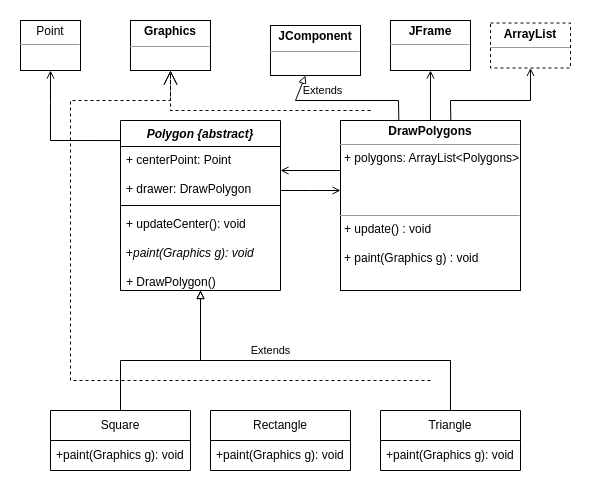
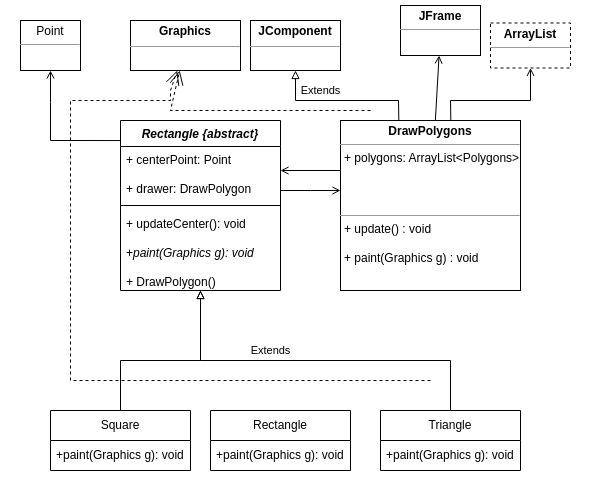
  <mxCell id="0" />
  <mxCell id="1" parent="0" />
  <mxCell id="2" value="Square" style="swimlane;fontStyle=0;childLayout=stackLayout;horizontal=1;startSize=30;horizontalStack=0;resizeParent=1;resizeParentMax=0;resizeLast=0;collapsible=1;marginBottom=0;whiteSpace=wrap;html=1;" vertex="1" parent="1"><mxGeometry x="50" y="410" width="140" height="60" as="geometry" /></mxCell>
  <mxCell id="3" value="+paint(Graphics g): void" style="text;strokeColor=none;fillColor=none;align=left;verticalAlign=middle;spacingLeft=4;spacingRight=4;overflow=hidden;points=[[0,0.5],[1,0.5]];portConstraint=eastwest;rotatable=0;whiteSpace=wrap;html=1;" vertex="1" parent="2"><mxGeometry y="30" width="140" height="30" as="geometry" /></mxCell>
  <mxCell id="4" value="Triangle" style="swimlane;fontStyle=0;childLayout=stackLayout;horizontal=1;startSize=30;horizontalStack=0;resizeParent=1;resizeParentMax=0;resizeLast=0;collapsible=1;marginBottom=0;whiteSpace=wrap;html=1;" vertex="1" parent="1"><mxGeometry x="380" y="410" width="140" height="60" as="geometry" /></mxCell>
  <mxCell id="5" value="+paint(Graphics g): void" style="text;strokeColor=none;fillColor=none;align=left;verticalAlign=middle;spacingLeft=4;spacingRight=4;overflow=hidden;points=[[0,0.5],[1,0.5]];portConstraint=eastwest;rotatable=0;whiteSpace=wrap;html=1;" vertex="1" parent="4"><mxGeometry y="30" width="140" height="30" as="geometry" /></mxCell>
  <mxCell id="6" value="Rectangle&lt;br&gt;" style="swimlane;fontStyle=0;childLayout=stackLayout;horizontal=1;startSize=30;horizontalStack=0;resizeParent=1;resizeParentMax=0;resizeLast=0;collapsible=1;marginBottom=0;whiteSpace=wrap;html=1;" vertex="1" parent="1"><mxGeometry x="210" y="410" width="140" height="60" as="geometry" /></mxCell>
  <mxCell id="7" value="+paint(Graphics g): void" style="text;strokeColor=none;fillColor=none;align=left;verticalAlign=middle;spacingLeft=4;spacingRight=4;overflow=hidden;points=[[0,0.5],[1,0.5]];portConstraint=eastwest;rotatable=0;whiteSpace=wrap;html=1;" vertex="1" parent="6"><mxGeometry y="30" width="140" height="30" as="geometry" /></mxCell>
- <mxCell id="8" value="&lt;i&gt;Polygon {abstract}&lt;/i&gt;" style="swimlane;fontStyle=1;align=center;verticalAlign=top;childLayout=stackLayout;horizontal=1;startSize=26;horizontalStack=0;resizeParent=1;resizeParentMax=0;resizeLast=0;collapsible=1;marginBottom=0;whiteSpace=wrap;html=1;" vertex="1" parent="1"><mxGeometry x="120" y="120" width="160" height="170" as="geometry" /></mxCell>
+ <mxCell id="8" value="&lt;i&gt;Rectangle {abstract}&lt;/i&gt;" style="swimlane;fontStyle=1;align=center;verticalAlign=top;childLayout=stackLayout;horizontal=1;startSize=26;horizontalStack=0;resizeParent=1;resizeParentMax=0;resizeLast=0;collapsible=1;marginBottom=0;whiteSpace=wrap;html=1;" vertex="1" parent="1"><mxGeometry x="120" y="120" width="160" height="170" as="geometry" /></mxCell>
  <mxCell id="9" value="+ centerPoint: Point&lt;br&gt;&lt;br&gt;+ drawer: DrawPolygon" style="text;strokeColor=none;fillColor=none;align=left;verticalAlign=top;spacingLeft=4;spacingRight=4;overflow=hidden;rotatable=0;points=[[0,0.5],[1,0.5]];portConstraint=eastwest;whiteSpace=wrap;html=1;" vertex="1" parent="8"><mxGeometry y="26" width="160" height="54" as="geometry" /></mxCell>
  <mxCell id="10" value="" style="line;strokeWidth=1;fillColor=none;align=left;verticalAlign=middle;spacingTop=-1;spacingLeft=3;spacingRight=3;rotatable=0;labelPosition=right;points=[];portConstraint=eastwest;strokeColor=inherit;" vertex="1" parent="8"><mxGeometry y="80" width="160" height="10" as="geometry" /></mxCell>
  <mxCell id="11" value="+ updateCenter(): void&lt;br&gt;&lt;br&gt;+&lt;i&gt;paint(Graphics g): void&lt;br&gt;&lt;br&gt;+ &lt;/i&gt;DrawPolygon()&lt;br&gt;&lt;br&gt;" style="text;strokeColor=none;fillColor=none;align=left;verticalAlign=top;spacingLeft=4;spacingRight=4;overflow=hidden;rotatable=0;points=[[0,0.5],[1,0.5]];portConstraint=eastwest;whiteSpace=wrap;html=1;" vertex="1" parent="8"><mxGeometry y="90" width="160" height="80" as="geometry" /></mxCell>
  <mxCell id="12" value="&lt;p style=&quot;margin:0px;margin-top:4px;text-align:center;&quot;&gt;&lt;b&gt;DrawPolygons&lt;/b&gt;&lt;/p&gt;&lt;hr size=&quot;1&quot;&gt;&lt;p style=&quot;margin:0px;margin-left:4px;&quot;&gt;+ polygons: ArrayList&amp;lt;Polygons&amp;gt;&lt;/p&gt;&lt;p style=&quot;margin:0px;margin-left:4px;&quot;&gt;&lt;br&gt;&lt;/p&gt;&lt;p style=&quot;margin:0px;margin-left:4px;&quot;&gt;&lt;br&gt;&lt;/p&gt;&lt;p style=&quot;margin:0px;margin-left:4px;&quot;&gt;&lt;br&gt;&lt;/p&gt;&lt;hr size=&quot;1&quot;&gt;&lt;p style=&quot;margin:0px;margin-left:4px;&quot;&gt;+ update() : void&lt;/p&gt;&lt;p style=&quot;margin:0px;margin-left:4px;&quot;&gt;&lt;br&gt;&lt;/p&gt;&lt;p style=&quot;margin:0px;margin-left:4px;&quot;&gt;+ paint(Graphics g) : void&lt;/p&gt;" style="verticalAlign=top;align=left;overflow=fill;fontSize=12;fontFamily=Helvetica;html=1;whiteSpace=wrap;" vertex="1" parent="1"><mxGeometry x="340" y="120" width="180" height="170" as="geometry" /></mxCell>
  <mxCell id="13" value="Extends" style="endArrow=block;endFill=0;html=1;rounded=0;" edge="1" parent="1" source="2" target="11"><mxGeometry x="0.4" y="-70" width="160" relative="1" as="geometry"><mxPoint x="150" y="260" as="sourcePoint" /><mxPoint x="310" y="260" as="targetPoint" /><Array as="points"><mxPoint x="120" y="360" /><mxPoint x="200" y="360" /></Array><mxPoint as="offset" /></mxGeometry></mxCell>
  <mxCell id="14" value="" style="endArrow=block;endFill=0;html=1;rounded=0;" edge="1" parent="1" source="4" target="11"><mxGeometry x="-0.027" y="-40" width="160" relative="1" as="geometry"><mxPoint x="380" y="220" as="sourcePoint" /><mxPoint x="540" y="220" as="targetPoint" /><Array as="points"><mxPoint x="450" y="360" /><mxPoint x="200" y="360" /></Array><mxPoint as="offset" /></mxGeometry></mxCell>
- <mxCell id="15" value="&lt;p style=&quot;margin:0px;margin-top:4px;text-align:center;&quot;&gt;&lt;b&gt;Graphics&lt;/b&gt;&lt;/p&gt;&lt;div style=&quot;height:2px;&quot;&gt;&lt;/div&gt;&lt;hr size=&quot;1&quot;&gt;&lt;div style=&quot;height:2px;&quot;&gt;&lt;/div&gt;" style="verticalAlign=top;align=left;overflow=fill;fontSize=12;fontFamily=Helvetica;html=1;whiteSpace=wrap;" vertex="1" parent="1"><mxGeometry x="130" y="20" width="80" height="50" as="geometry" /></mxCell>
+ <mxCell id="15" value="&lt;p style=&quot;margin:0px;margin-top:4px;text-align:center;&quot;&gt;&lt;b&gt;Graphics&lt;/b&gt;&lt;/p&gt;&lt;div style=&quot;height:2px;&quot;&gt;&lt;/div&gt;&lt;hr size=&quot;1&quot;&gt;&lt;div style=&quot;height:2px;&quot;&gt;&lt;/div&gt;" style="verticalAlign=top;align=left;overflow=fill;fontSize=12;fontFamily=Helvetica;html=1;whiteSpace=wrap;" vertex="1" parent="1"><mxGeometry x="130" y="20" width="110" height="50" as="geometry" /></mxCell>
  <mxCell id="16" style="edgeStyle=orthogonalEdgeStyle;shape=flexArrow;rounded=0;orthogonalLoop=1;jettySize=auto;html=1;exitX=0.5;exitY=1;exitDx=0;exitDy=0;" edge="1" parent="1" source="15" target="15"><mxGeometry relative="1" as="geometry" /></mxCell>
- <mxCell id="17" value="&lt;p style=&quot;margin:0px;margin-top:4px;text-align:center;&quot;&gt;&lt;b&gt;JComponent&lt;/b&gt;&lt;/p&gt;&lt;div style=&quot;height:2px;&quot;&gt;&lt;/div&gt;&lt;hr size=&quot;1&quot;&gt;&lt;div style=&quot;height:2px;&quot;&gt;&lt;/div&gt;" style="verticalAlign=top;align=left;overflow=fill;fontSize=12;fontFamily=Helvetica;html=1;whiteSpace=wrap;" vertex="1" parent="1"><mxGeometry x="270" y="25" width="90" height="50" as="geometry" /></mxCell>
- <mxCell id="18" value="&lt;p style=&quot;margin:0px;margin-top:4px;text-align:center;&quot;&gt;&lt;b&gt;JFrame&lt;/b&gt;&lt;/p&gt;&lt;hr size=&quot;1&quot;&gt;&lt;div style=&quot;height:2px;&quot;&gt;&lt;br&gt;&lt;/div&gt;" style="verticalAlign=top;align=left;overflow=fill;fontSize=12;fontFamily=Helvetica;html=1;whiteSpace=wrap;" vertex="1" parent="1"><mxGeometry x="390" y="20" width="80" height="50" as="geometry" /></mxCell>
+ <mxCell id="17" value="&lt;p style=&quot;margin:0px;margin-top:4px;text-align:center;&quot;&gt;&lt;b&gt;JComponent&lt;/b&gt;&lt;/p&gt;&lt;div style=&quot;height:2px;&quot;&gt;&lt;/div&gt;&lt;hr size=&quot;1&quot;&gt;&lt;div style=&quot;height:2px;&quot;&gt;&lt;/div&gt;" style="verticalAlign=top;align=left;overflow=fill;fontSize=12;fontFamily=Helvetica;html=1;whiteSpace=wrap;" vertex="1" parent="1"><mxGeometry x="250" y="20" width="90" height="50" as="geometry" /></mxCell>
+ <mxCell id="18" value="&lt;p style=&quot;margin:0px;margin-top:4px;text-align:center;&quot;&gt;&lt;b&gt;JFrame&lt;/b&gt;&lt;/p&gt;&lt;hr size=&quot;1&quot;&gt;&lt;div style=&quot;height:2px;&quot;&gt;&lt;br&gt;&lt;/div&gt;" style="verticalAlign=top;align=left;overflow=fill;fontSize=12;fontFamily=Helvetica;html=1;whiteSpace=wrap;" vertex="1" parent="1"><mxGeometry x="400" y="5" width="80" height="50" as="geometry" /></mxCell>
  <mxCell id="19" value="&lt;p style=&quot;margin:0px;margin-top:4px;text-align:center;&quot;&gt;&lt;b&gt;ArrayList&lt;/b&gt;&lt;/p&gt;&lt;hr size=&quot;1&quot;&gt;&lt;div style=&quot;height:2px;&quot;&gt;&lt;/div&gt;" style="verticalAlign=top;align=left;overflow=fill;fontSize=12;fontFamily=Helvetica;html=1;whiteSpace=wrap;dashed=1;" vertex="1" parent="1"><mxGeometry x="490" y="22.5" width="80" height="45" as="geometry" /></mxCell>
  <mxCell id="20" value="Extends" style="endArrow=none;endFill=0;html=1;rounded=0;entryX=0.324;entryY=-0.003;entryDx=0;entryDy=0;entryPerimeter=0;startArrow=block;startFill=0;" edge="1" parent="1" source="17" target="12"><mxGeometry x="-0.279" y="10" width="160" relative="1" as="geometry"><mxPoint x="310" y="70" as="sourcePoint" /><mxPoint x="223" y="130" as="targetPoint" /><Array as="points"><mxPoint x="295" y="100" /><mxPoint x="398" y="100" /></Array><mxPoint as="offset" /></mxGeometry></mxCell>
  <mxCell id="21" value="" style="endArrow=open;endFill=0;html=1;rounded=0;" edge="1" parent="1" source="12" target="18"><mxGeometry width="160" relative="1" as="geometry"><mxPoint x="450" y="100" as="sourcePoint" /><mxPoint x="610" y="100" as="targetPoint" /></mxGeometry></mxCell>
  <mxCell id="22" value="" style="endArrow=none;endFill=0;html=1;rounded=0;startArrow=open;startFill=0;" edge="1" parent="1"><mxGeometry width="160" relative="1" as="geometry"><mxPoint x="280" y="170" as="sourcePoint" /><mxPoint x="340" y="170" as="targetPoint" /></mxGeometry></mxCell>
  <mxCell id="23" value="" style="endArrow=open;endSize=12;dashed=1;html=1;rounded=0;" edge="1" parent="1" target="15"><mxGeometry x="0.039" y="50" width="160" relative="1" as="geometry"><mxPoint x="430" y="380" as="sourcePoint" /><mxPoint x="180" y="100" as="targetPoint" /><Array as="points"><mxPoint x="70" y="380" /><mxPoint x="70" y="100" /><mxPoint x="170" y="100" /><mxPoint x="170" y="90" /></Array><mxPoint as="offset" /></mxGeometry></mxCell>
  <mxCell id="24" value="" style="endArrow=open;endFill=0;html=1;rounded=0;startArrow=none;startFill=0;" edge="1" parent="1"><mxGeometry width="160" relative="1" as="geometry"><mxPoint x="280" y="190" as="sourcePoint" /><mxPoint x="340" y="190" as="targetPoint" /><Array as="points"><mxPoint x="310" y="190" /></Array></mxGeometry></mxCell>
  <mxCell id="25" value="" style="endArrow=open;endFill=0;html=1;rounded=0;exitX=0.613;exitY=0.001;exitDx=0;exitDy=0;exitPerimeter=0;" edge="1" parent="1" source="12" target="19"><mxGeometry width="160" relative="1" as="geometry"><mxPoint x="440" y="130" as="sourcePoint" /><mxPoint x="560" y="90" as="targetPoint" /><Array as="points"><mxPoint x="450" y="100" /><mxPoint x="530" y="100" /></Array></mxGeometry></mxCell>
  <mxCell id="26" value="" style="endArrow=open;endSize=12;dashed=1;html=1;rounded=0;" edge="1" parent="1" target="15"><mxGeometry x="-0.417" y="30" width="160" relative="1" as="geometry"><mxPoint x="370" y="110" as="sourcePoint" /><mxPoint x="420" y="110" as="targetPoint" /><Array as="points"><mxPoint x="170" y="110" /></Array><mxPoint as="offset" /></mxGeometry></mxCell>
  <mxCell id="27" value="&lt;p style=&quot;margin:0px;margin-top:4px;text-align:center;&quot;&gt;Point&lt;/p&gt;&lt;hr size=&quot;1&quot;&gt;&lt;div style=&quot;height:2px;&quot;&gt;&lt;/div&gt;&lt;div style=&quot;height:2px;&quot;&gt;&lt;/div&gt;" style="verticalAlign=top;align=left;overflow=fill;fontSize=12;fontFamily=Helvetica;html=1;whiteSpace=wrap;" vertex="1" parent="1"><mxGeometry x="20" y="20" width="60" height="50" as="geometry" /></mxCell>
  <mxCell id="28" value="" style="endArrow=open;endFill=0;html=1;rounded=0;exitX=0;exitY=0.118;exitDx=0;exitDy=0;exitPerimeter=0;" edge="1" parent="1" source="8"><mxGeometry width="160" relative="1" as="geometry"><mxPoint x="-30" y="122" as="sourcePoint" /><mxPoint x="50" y="70" as="targetPoint" /><Array as="points"><mxPoint x="50" y="140" /><mxPoint x="50" y="102" /></Array></mxGeometry></mxCell>
